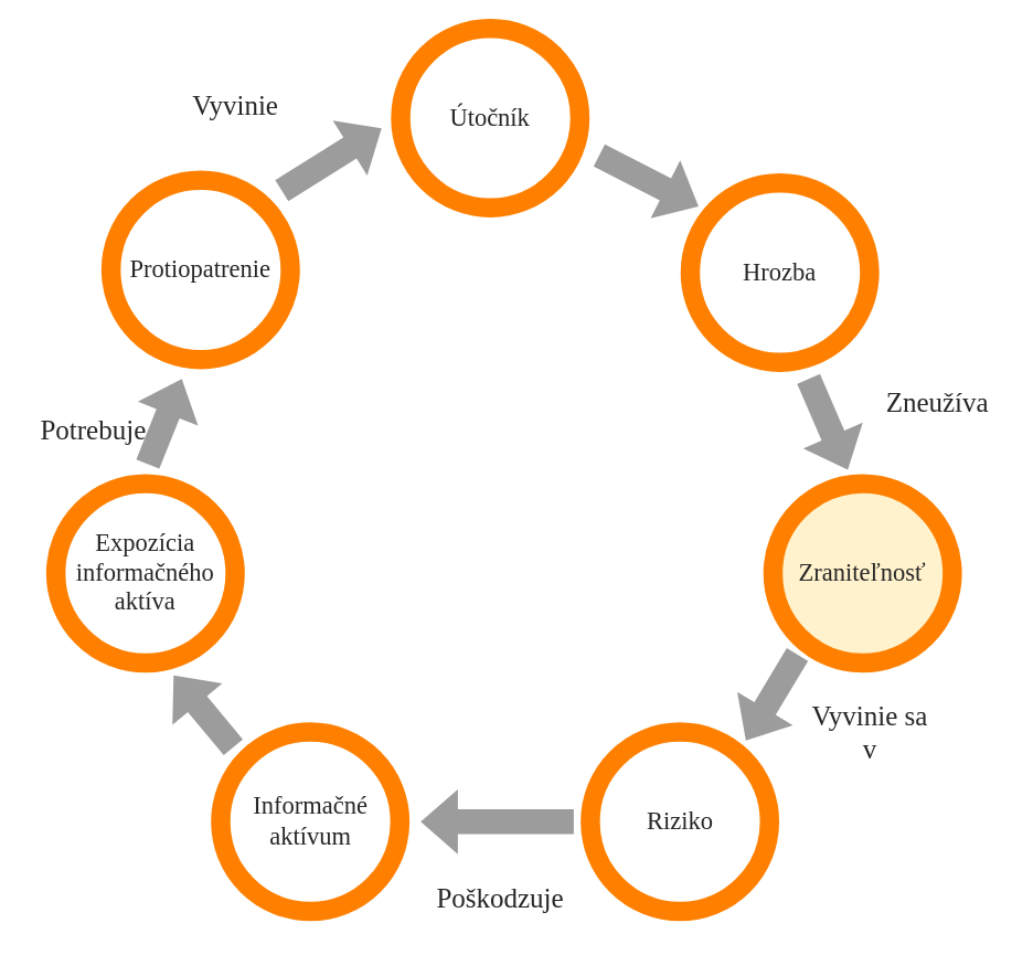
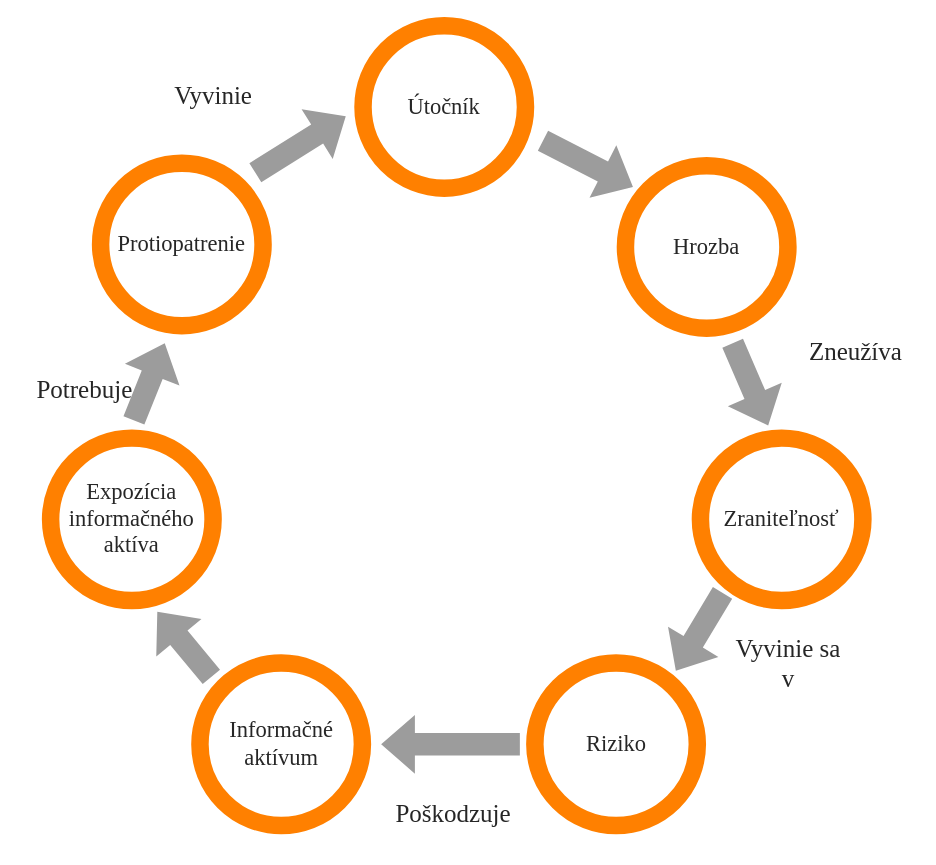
  <mxCell id="0" />
  <mxCell id="1" parent="0" />
  <mxCell id="2" value="" style="shape=flexArrow;endArrow=classic;html=1;fontFamily=Vafle VUT;fontStyle=0;fontSize=16;fillColor=#9C9C9C;strokeColor=none;strokeWidth=9;" parent="1" edge="1"><mxGeometry width="50" height="50" relative="1" as="geometry"><mxPoint x="430" y="110" as="sourcePoint" /><mxPoint x="510" y="151" as="targetPoint" /></mxGeometry></mxCell>
  <mxCell id="3" value="" style="shape=flexArrow;endArrow=classic;html=1;fontFamily=Vafle VUT;fontStyle=0;fontSize=16;strokeColor=none;fillColor=#9C9C9C;strokeWidth=9;" parent="1" edge="1"><mxGeometry width="50" height="50" relative="1" as="geometry"><mxPoint x="584" y="270" as="sourcePoint" /><mxPoint x="616" y="344" as="targetPoint" /></mxGeometry></mxCell>
  <mxCell id="4" value="" style="shape=flexArrow;endArrow=classic;html=1;fontFamily=Vafle VUT;fontStyle=0;fontSize=16;strokeColor=none;fillColor=#9C9C9C;strokeWidth=9;" parent="1" edge="1"><mxGeometry width="50" height="50" relative="1" as="geometry"><mxPoint x="580" y="470" as="sourcePoint" /><mxPoint x="538" y="540" as="targetPoint" /></mxGeometry></mxCell>
  <mxCell id="5" value="" style="shape=flexArrow;endArrow=classic;html=1;fontFamily=Vafle VUT;fontStyle=0;fontSize=16;strokeColor=none;fillColor=#9C9C9C;strokeWidth=9;" parent="1" edge="1"><mxGeometry width="50" height="50" relative="1" as="geometry"><mxPoint x="420" y="595" as="sourcePoint" /><mxPoint x="300" y="595" as="targetPoint" /></mxGeometry></mxCell>
  <mxCell id="6" value="" style="shape=flexArrow;endArrow=classic;html=1;fontFamily=Vafle VUT;fontStyle=0;fontSize=16;strokeColor=none;fillColor=#9C9C9C;strokeWidth=9;" parent="1" edge="1"><mxGeometry width="50" height="50" relative="1" as="geometry"><mxPoint x="171.5" y="544.5" as="sourcePoint" /><mxPoint x="122.5" y="485.5" as="targetPoint" /></mxGeometry></mxCell>
  <mxCell id="7" value="" style="shape=flexArrow;endArrow=classic;html=1;fontFamily=Vafle VUT;fontStyle=0;fontSize=16;strokeColor=none;fillColor=#9C9C9C;strokeWidth=9;" parent="1" edge="1"><mxGeometry width="50" height="50" relative="1" as="geometry"><mxPoint x="200" y="140" as="sourcePoint" /><mxPoint x="280" y="90" as="targetPoint" /></mxGeometry></mxCell>
  <mxCell id="8" value="" style="shape=flexArrow;endArrow=classic;html=1;fontFamily=Vafle VUT;fontStyle=0;fontSize=16;strokeColor=none;fillColor=#9C9C9C;strokeWidth=9;" parent="1" edge="1"><mxGeometry width="50" height="50" relative="1" as="geometry"><mxPoint x="105" y="340" as="sourcePoint" /><mxPoint x="133" y="270" as="targetPoint" /></mxGeometry></mxCell>
  <mxCell id="9" value="Vyvinie sa v" style="text;html=1;strokeColor=none;fillColor=none;align=center;verticalAlign=middle;whiteSpace=wrap;rounded=0;fontFamily=Vafle VUT;fontStyle=0;fontSize=20;fontColor=#262626;" parent="1" vertex="1"><mxGeometry x="582.5" y="510" width="95" height="40" as="geometry" /></mxCell>
  <mxCell id="10" value="Poškodzuje" style="text;html=1;strokeColor=none;fillColor=none;align=center;verticalAlign=middle;whiteSpace=wrap;rounded=0;fontFamily=Vafle VUT;fontStyle=0;fontSize=20;fontColor=#262626;" parent="1" vertex="1"><mxGeometry x="315" y="630" width="95" height="40" as="geometry" /></mxCell>
  <mxCell id="11" value="Potrebuje" style="text;html=1;strokeColor=none;fillColor=none;align=center;verticalAlign=middle;whiteSpace=wrap;rounded=0;fontFamily=Vafle VUT;fontStyle=0;fontSize=20;fontColor=#262626;" parent="1" vertex="1"><mxGeometry x="20" y="290" width="95" height="40" as="geometry" /></mxCell>
  <mxCell id="12" value="Vyvinie" style="text;html=1;strokeColor=none;fillColor=none;align=center;verticalAlign=middle;whiteSpace=wrap;rounded=0;fontFamily=Vafle VUT;fontStyle=0;fontSize=20;fontColor=#262626;" parent="1" vertex="1"><mxGeometry x="122.5" y="55" width="95" height="40" as="geometry" /></mxCell>
- <mxCell id="13" value="Zneužíva" style="text;html=1;strokeColor=none;fillColor=none;align=center;verticalAlign=middle;whiteSpace=wrap;rounded=0;fontFamily=Vafle VUT;fontStyle=0;fontSize=20;fontColor=#262626;" parent="1" vertex="1"><mxGeometry x="632" y="270" width="95" height="40" as="geometry" /></mxCell>
+ <mxCell id="13" value="Zneužíva" style="text;html=1;strokeColor=none;fillColor=none;align=center;verticalAlign=middle;whiteSpace=wrap;rounded=0;fontFamily=Vafle VUT;fontStyle=0;fontSize=20;fontColor=#262626;" parent="1" vertex="1"><mxGeometry x="637" y="260" width="95" height="40" as="geometry" /></mxCell>
  <mxCell id="14" value="&lt;font style=&quot;font-size: 18px&quot;&gt;Útočník&lt;/font&gt;" style="ellipse;whiteSpace=wrap;html=1;aspect=fixed;fontFamily=Vafle VUT;fontStyle=0;fontSize=16;strokeColor=#FF8000;strokeWidth=14;fontColor=#262626;" parent="1" vertex="1"><mxGeometry x="290" y="20" width="130" height="130" as="geometry" /></mxCell>
  <mxCell id="15" value="&lt;font style=&quot;font-size: 18px&quot;&gt;Hrozba&lt;/font&gt;" style="ellipse;whiteSpace=wrap;html=1;aspect=fixed;fontFamily=Vafle VUT;fontStyle=0;fontSize=16;strokeColor=#FF8000;strokeWidth=14;fontColor=#262626;" parent="1" vertex="1"><mxGeometry x="500" y="132" width="130" height="130" as="geometry" /></mxCell>
- <mxCell id="16" value="&lt;font style=&quot;font-size: 18px&quot;&gt;Zraniteľnosť&lt;/font&gt;" style="ellipse;whiteSpace=wrap;html=1;aspect=fixed;fontFamily=Vafle VUT;fontStyle=0;fontSize=16;strokeColor=#FF8000;strokeWidth=14;fontColor=#262626;fillColor=#fff2cc;" parent="1" vertex="1"><mxGeometry x="560" y="350" width="130" height="130" as="geometry" /></mxCell>
+ <mxCell id="16" value="&lt;font style=&quot;font-size: 18px&quot;&gt;Zraniteľnosť&lt;/font&gt;" style="ellipse;whiteSpace=wrap;html=1;aspect=fixed;fontFamily=Vafle VUT;fontStyle=0;fontSize=16;strokeColor=#FF8000;strokeWidth=14;fontColor=#262626;" parent="1" vertex="1"><mxGeometry x="560" y="350" width="130" height="130" as="geometry" /></mxCell>
  <mxCell id="17" value="&lt;font style=&quot;font-size: 18px&quot;&gt;Riziko&lt;/font&gt;" style="ellipse;whiteSpace=wrap;html=1;aspect=fixed;fontFamily=Vafle VUT;fontStyle=0;fontSize=16;strokeColor=#FF8000;strokeWidth=14;fontColor=#262626;" parent="1" vertex="1"><mxGeometry x="427.5" y="530" width="130" height="130" as="geometry" /></mxCell>
  <mxCell id="18" value="&lt;font style=&quot;font-size: 18px&quot;&gt;Informačné &lt;br&gt;aktívum&lt;/font&gt;" style="ellipse;whiteSpace=wrap;html=1;aspect=fixed;fontFamily=Vafle VUT;fontStyle=0;fontSize=16;strokeColor=#FF8000;strokeWidth=14;fontColor=#262626;" parent="1" vertex="1"><mxGeometry x="159.5" y="530" width="130" height="130" as="geometry" /></mxCell>
  <mxCell id="19" value="&lt;font style=&quot;font-size: 18px&quot;&gt;Expozícia informačného aktíva&lt;/font&gt;" style="ellipse;whiteSpace=wrap;html=1;aspect=fixed;fontFamily=Vafle VUT;fontStyle=0;fontSize=16;strokeColor=#FF8000;strokeWidth=14;fontColor=#262626;" parent="1" vertex="1"><mxGeometry x="40" y="350" width="130" height="130" as="geometry" /></mxCell>
  <mxCell id="20" value="&lt;font style=&quot;font-size: 18px&quot;&gt;Protiopatrenie&lt;/font&gt;" style="ellipse;whiteSpace=wrap;html=1;aspect=fixed;fontFamily=Vafle VUT;fontStyle=0;fontSize=16;strokeColor=#FF8000;strokeWidth=14;fontColor=#262626;" parent="1" vertex="1"><mxGeometry x="80" y="130" width="130" height="130" as="geometry" /></mxCell>
